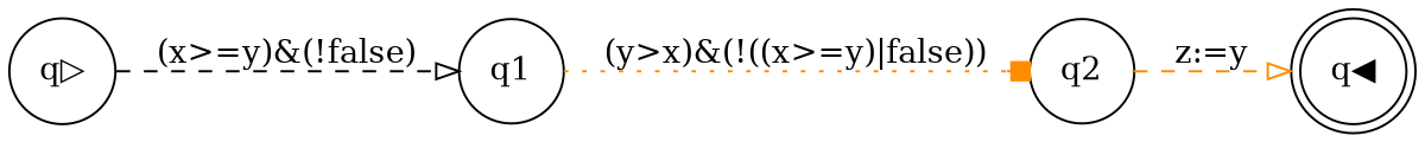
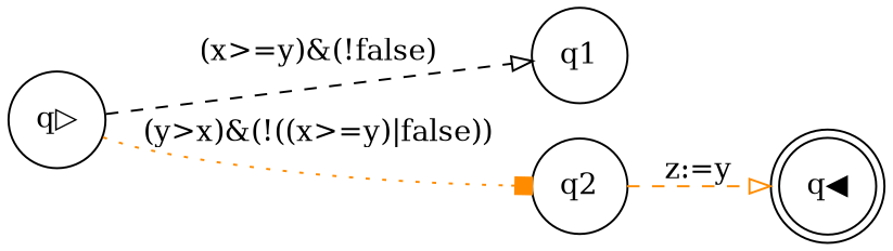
  digraph {
    rankdir=LR
    node [shape=circle]
    edge [arrowhead=onormal color=darkorange style=dashed]
    "q▷"
    q1
    q2
    "q◀" [shape=doublecircle]
    "q▷" -> q1 [color=black label="(x>=y)&(!false)"]
-   q1 -> q2 [arrowhead=box label="(y>x)&(!((x>=y)|false))" style=dotted]
+   "q▷" -> q2 [arrowhead=box label="(y>x)&(!((x>=y)|false))" style=dotted]
    q2 -> "q◀" [label="z:=y"]
  }
